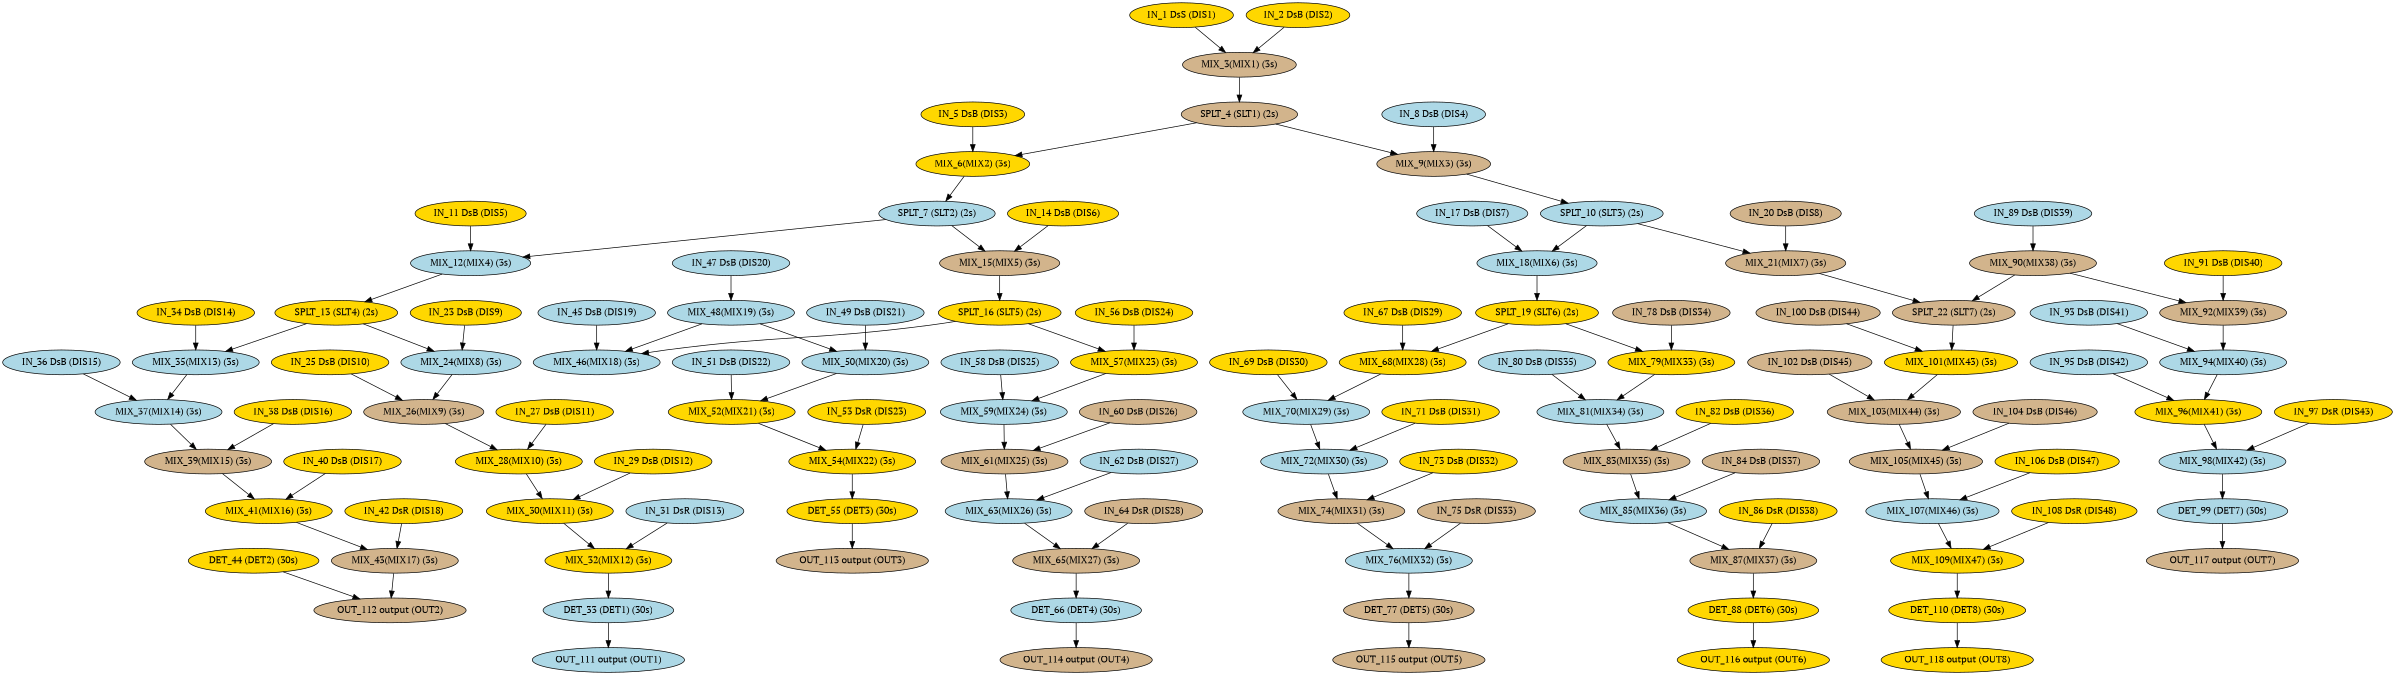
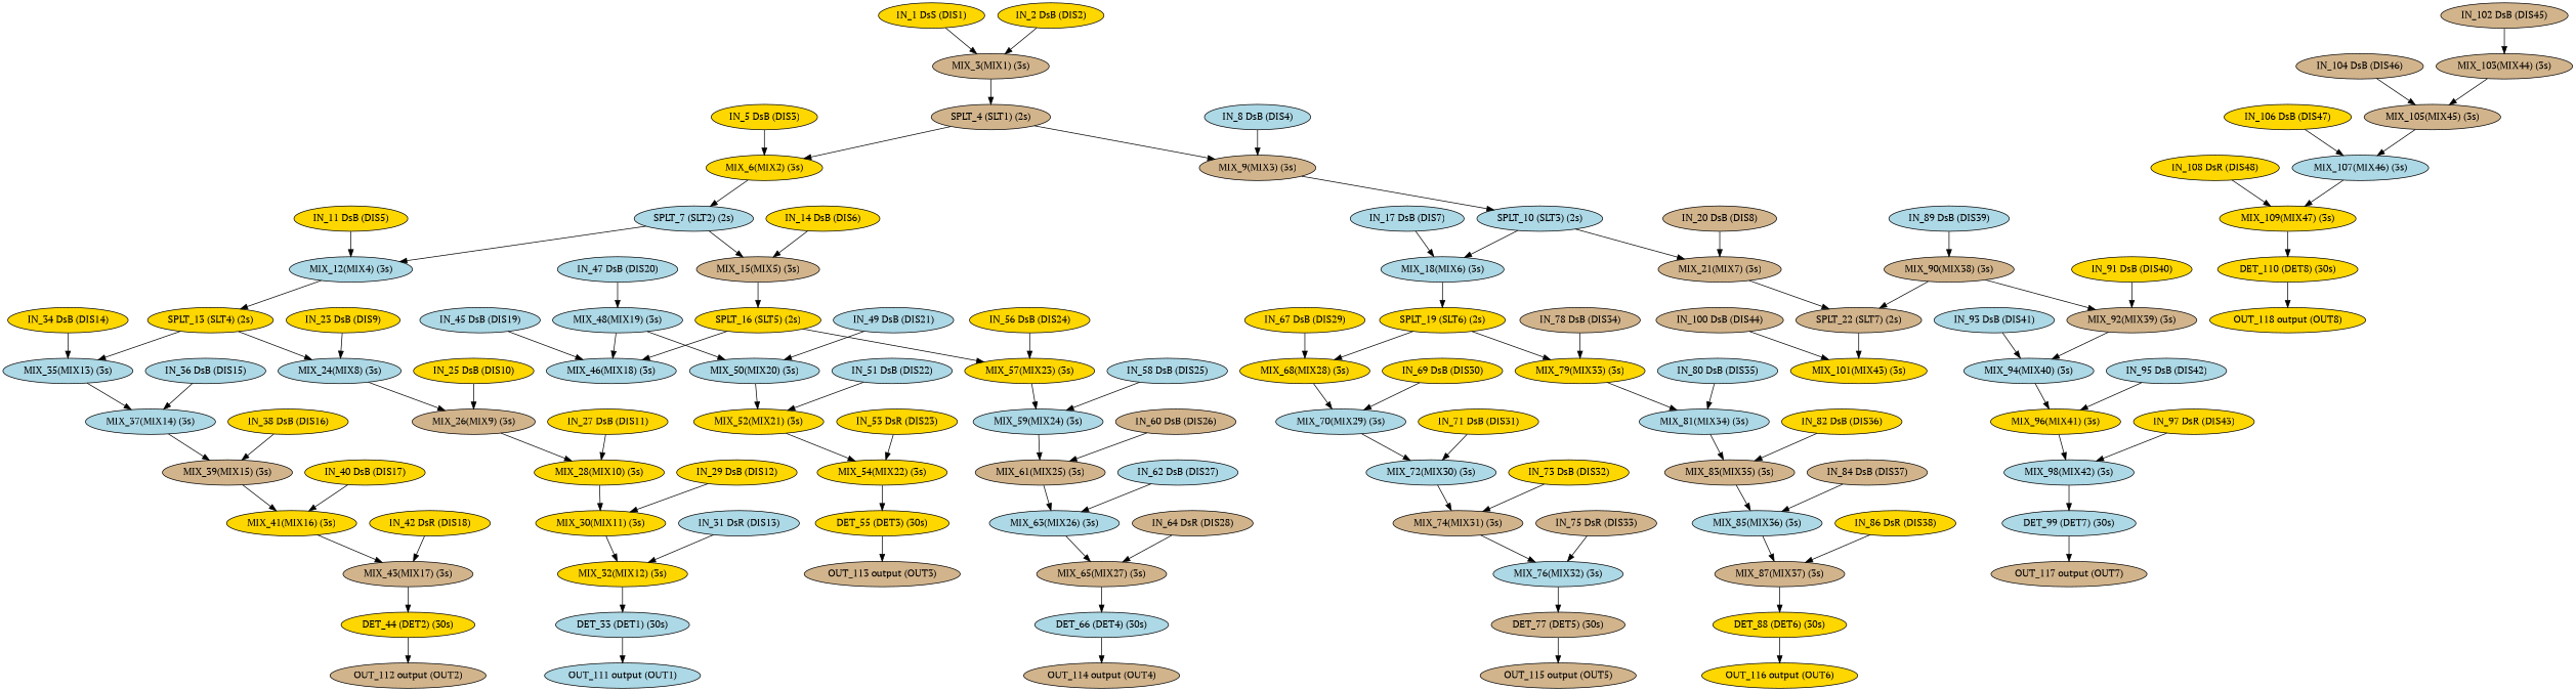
  digraph {
    fontname="PT Serif"
    node [fillcolor=gold fontname="PT Serif" style=filled]
    edge [fontname="PT Serif"]
    n1 [label="IN_1 DsS (DIS1)\n"]
    n2 [fillcolor=tan label="MIX_3(MIX1) (3s)\n"]
    n3 [fillcolor=tan label="SPLT_4 (SLT1) (2s)\n"]
    n4 [label="MIX_6(MIX2) (3s)\n"]
    n5 [fillcolor=tan label="MIX_9(MIX3) (3s)\n"]
    n6 [label="IN_2 DsB (DIS2)\n"]
    n7 [fillcolor=lightblue label="SPLT_7 (SLT2) (2s)\n"]
    n8 [fillcolor=lightblue label="SPLT_10 (SLT3) (2s)\n"]
    n9 [fillcolor=lightblue label="MIX_12(MIX4) (3s)\n"]
    n10 [fillcolor=tan label="MIX_15(MIX5) (3s)\n"]
    n11 [fillcolor=lightblue label="MIX_18(MIX6) (3s)\n"]
    n12 [fillcolor=tan label="MIX_21(MIX7) (3s)\n"]
    n13 [label="IN_5 DsB (DIS3)\n"]
    n14 [label="SPLT_13 (SLT4) (2s)\n"]
    n15 [label="SPLT_16 (SLT5) (2s)\n"]
    n16 [fillcolor=lightblue label="MIX_35(MIX13) (3s)\n"]
    n17 [fillcolor=lightblue label="MIX_24(MIX8) (3s)\n"]
    n18 [fillcolor=lightblue label="MIX_46(MIX18) (3s)\n"]
    n19 [label="MIX_57(MIX23) (3s)\n"]
    n20 [fillcolor=lightblue label="IN_8 DsB (DIS4)\n"]
    n21 [label="SPLT_19 (SLT6) (2s)\n"]
    n22 [fillcolor=tan label="SPLT_22 (SLT7) (2s)\n"]
    n23 [label="MIX_68(MIX28) (3s)\n"]
    n24 [label="MIX_79(MIX33) (3s)\n"]
    n25 [label="MIX_101(MIX43) (3s)\n"]
    n26 [label="IN_11 DsB (DIS5)\n"]
    n27 [fillcolor=lightblue label="MIX_37(MIX14) (3s)\n"]
    n28 [fillcolor=tan label="MIX_26(MIX9) (3s)\n"]
    n29 [fillcolor=tan label="MIX_39(MIX15) (3s)\n"]
    n30 [label="MIX_28(MIX10) (3s)\n"]
    n31 [label="IN_14 DsB (DIS6)\n"]
    n32 [fillcolor=lightblue label="MIX_59(MIX24) (3s)\n"]
    n33 [fillcolor=lightblue label="MIX_48(MIX19) (3s)\n"]
    n34 [fillcolor=lightblue label="MIX_50(MIX20) (3s)\n"]
    n35 [fillcolor=tan label="MIX_61(MIX25) (3s)\n"]
    n36 [fillcolor=lightblue label="IN_17 DsB (DIS7)\n"]
    n37 [fillcolor=lightblue label="MIX_70(MIX29) (3s)\n"]
    n38 [fillcolor=lightblue label="MIX_81(MIX34) (3s)\n"]
    n39 [fillcolor=lightblue label="MIX_72(MIX30) (3s)\n"]
    n40 [fillcolor=tan label="MIX_83(MIX35) (3s)\n"]
    n41 [fillcolor=tan label="IN_20 DsB (DIS8)\n"]
    n42 [fillcolor=tan label="MIX_90(MIX38) (3s)\n"]
    n43 [fillcolor=tan label="MIX_92(MIX39) (3s)\n"]
    n44 [fillcolor=tan label="MIX_103(MIX44) (3s)\n"]
    n45 [fillcolor=lightblue label="MIX_94(MIX40) (3s)\n"]
    n46 [fillcolor=tan label="MIX_105(MIX45) (3s)\n"]
    n47 [label="IN_23 DsB (DIS9)\n"]
    n48 [label="MIX_30(MIX11) (3s)\n"]
    n49 [label="IN_25 DsB (DIS10)\n"]
    n50 [label="MIX_32(MIX12) (3s)\n"]
    n51 [label="IN_27 DsB (DIS11)\n"]
    n52 [fillcolor=lightblue label="DET_33 (DET1) (30s)\n"]
    n53 [label="IN_29 DsB (DIS12)\n"]
    n54 [fillcolor=lightblue label="OUT_111 output (OUT1)\n"]
    n55 [fillcolor=lightblue label="IN_31 DsR (DIS13)\n"]
    n56 [label="IN_34 DsB (DIS14)\n"]
    n57 [label="MIX_41(MIX16) (3s)\n"]
    n58 [fillcolor=lightblue label="IN_36 DsB (DIS15)\n"]
    n59 [fillcolor=tan label="MIX_43(MIX17) (3s)\n"]
    n60 [label="IN_38 DsB (DIS16)\n"]
    n61 [label="DET_44 (DET2) (30s)\n"]
    n62 [label="IN_40 DsB (DIS17)\n"]
    n63 [fillcolor=tan label="OUT_112 output (OUT2)\n"]
    n64 [label="IN_42 DsR (DIS18)\n"]
    n65 [fillcolor=lightblue label="IN_45 DsB (DIS19)\n"]
    n66 [label="MIX_52(MIX21) (3s)\n"]
    n67 [fillcolor=lightblue label="IN_47 DsB (DIS20)\n"]
    n68 [label="MIX_54(MIX22) (3s)\n"]
    n69 [fillcolor=lightblue label="IN_49 DsB (DIS21)\n"]
    n70 [label="DET_55 (DET3) (30s)\n"]
    n71 [fillcolor=lightblue label="IN_51 DsB (DIS22)\n"]
    n72 [fillcolor=tan label="OUT_113 output (OUT3)\n"]
    n73 [label="IN_53 DsR (DIS23)\n"]
    n74 [label="IN_56 DsB (DIS24)\n"]
    n75 [fillcolor=lightblue label="MIX_63(MIX26) (3s)\n"]
    n76 [fillcolor=lightblue label="IN_58 DsB (DIS25)\n"]
    n77 [fillcolor=tan label="MIX_65(MIX27) (3s)\n"]
    n78 [fillcolor=tan label="IN_60 DsB (DIS26)\n"]
    n79 [fillcolor=lightblue label="DET_66 (DET4) (30s)\n"]
    n80 [fillcolor=lightblue label="IN_62 DsB (DIS27)\n"]
    n81 [fillcolor=tan label="OUT_114 output (OUT4)\n"]
    n82 [fillcolor=tan label="IN_64 DsR (DIS28)\n"]
    n83 [label="IN_67 DsB (DIS29)\n"]
    n84 [fillcolor=tan label="MIX_74(MIX31) (3s)\n"]
    n85 [label="IN_69 DsB (DIS30)\n"]
    n86 [fillcolor=lightblue label="MIX_76(MIX32) (3s)\n"]
    n87 [label="IN_71 DsB (DIS31)\n"]
    n88 [fillcolor=tan label="DET_77 (DET5) (30s)\n"]
    n89 [label="IN_73 DsB (DIS32)\n"]
    n90 [fillcolor=tan label="OUT_115 output (OUT5)\n"]
    n91 [fillcolor=tan label="IN_75 DsR (DIS33)\n"]
    n92 [fillcolor=tan label="IN_78 DsB (DIS34)\n"]
    n93 [fillcolor=lightblue label="MIX_85(MIX36) (3s)\n"]
    n94 [fillcolor=lightblue label="IN_80 DsB (DIS35)\n"]
    n95 [fillcolor=tan label="MIX_87(MIX37) (3s)\n"]
    n96 [label="IN_82 DsB (DIS36)\n"]
    n97 [label="DET_88 (DET6) (30s)\n"]
    n98 [fillcolor=tan label="IN_84 DsB (DIS37)\n"]
    n99 [label="OUT_116 output (OUT6)\n"]
    n100 [label="IN_86 DsR (DIS38)\n"]
    n101 [fillcolor=lightblue label="IN_89 DsB (DIS39)\n"]
    n102 [label="MIX_96(MIX41) (3s)\n"]
    n103 [label="IN_91 DsB (DIS40)\n"]
    n104 [fillcolor=lightblue label="MIX_98(MIX42) (3s)\n"]
    n105 [fillcolor=lightblue label="IN_93 DsB (DIS41)\n"]
    n106 [fillcolor=lightblue label="DET_99 (DET7) (30s)\n"]
    n107 [fillcolor=lightblue label="IN_95 DsB (DIS42)\n"]
    n108 [fillcolor=tan label="OUT_117 output (OUT7)\n"]
    n109 [label="IN_97 DsR (DIS43)\n"]
    n110 [fillcolor=tan label="IN_100 DsB (DIS44)\n"]
    n111 [fillcolor=lightblue label="MIX_107(MIX46) (3s)\n"]
    n112 [fillcolor=tan label="IN_102 DsB (DIS45)\n"]
    n113 [label="MIX_109(MIX47) (3s)\n"]
    n114 [fillcolor=tan label="IN_104 DsB (DIS46)\n"]
    n115 [label="DET_110 (DET8) (30s)\n"]
    n116 [label="IN_106 DsB (DIS47)\n"]
    n117 [label="OUT_118 output (OUT8)\n"]
    n118 [label="IN_108 DsR (DIS48)\n"]
    n1 -> n2
    n2 -> n3
    n3 -> n4
    n3 -> n5
    n4 -> n7
    n5 -> n8
    n6 -> n2
    n7 -> n9
    n7 -> n10
    n8 -> n11
    n8 -> n12
    n9 -> n14
    n10 -> n15
    n11 -> n21
    n12 -> n22
    n13 -> n4
    n14 -> n16
    n14 -> n17
    n15 -> n18
    n15 -> n19
    n16 -> n27
    n17 -> n28
    n19 -> n32
    n20 -> n5
    n21 -> n23
    n21 -> n24
    n22 -> n25
    n23 -> n37
    n24 -> n38
-   n25 -> n44
    n26 -> n9
    n27 -> n29
    n28 -> n30
    n29 -> n57
    n30 -> n48
    n31 -> n10
    n32 -> n35
    n33 -> n18
    n33 -> n34
    n34 -> n66
    n35 -> n75
    n36 -> n11
    n37 -> n39
    n38 -> n40
    n39 -> n84
    n40 -> n93
    n41 -> n12
    n42 -> n22
    n42 -> n43
    n43 -> n45
    n44 -> n46
    n45 -> n102
    n46 -> n111
    n47 -> n17
    n48 -> n50
    n49 -> n28
    n50 -> n52
    n51 -> n30
    n52 -> n54
    n53 -> n48
    n55 -> n50
    n56 -> n16
    n57 -> n59
    n58 -> n27
-   n59 -> n63
+   n59 -> n61
    n60 -> n29
    n61 -> n63
    n62 -> n57
    n64 -> n59
    n65 -> n18
    n66 -> n68
    n67 -> n33
    n68 -> n70
    n69 -> n34
    n70 -> n72
    n71 -> n66
    n73 -> n68
    n74 -> n19
    n75 -> n77
    n76 -> n32
    n77 -> n79
    n78 -> n35
    n79 -> n81
    n80 -> n75
    n82 -> n77
    n83 -> n23
    n84 -> n86
    n85 -> n37
    n86 -> n88
    n87 -> n39
    n88 -> n90
    n89 -> n84
    n91 -> n86
    n92 -> n24
    n93 -> n95
    n94 -> n38
    n95 -> n97
    n96 -> n40
    n97 -> n99
    n98 -> n93
    n100 -> n95
    n101 -> n42
    n102 -> n104
    n103 -> n43
    n104 -> n106
    n105 -> n45
    n106 -> n108
    n107 -> n102
    n109 -> n104
    n110 -> n25
    n111 -> n113
    n112 -> n44
    n113 -> n115
    n114 -> n46
    n115 -> n117
    n116 -> n111
    n118 -> n113
  }
